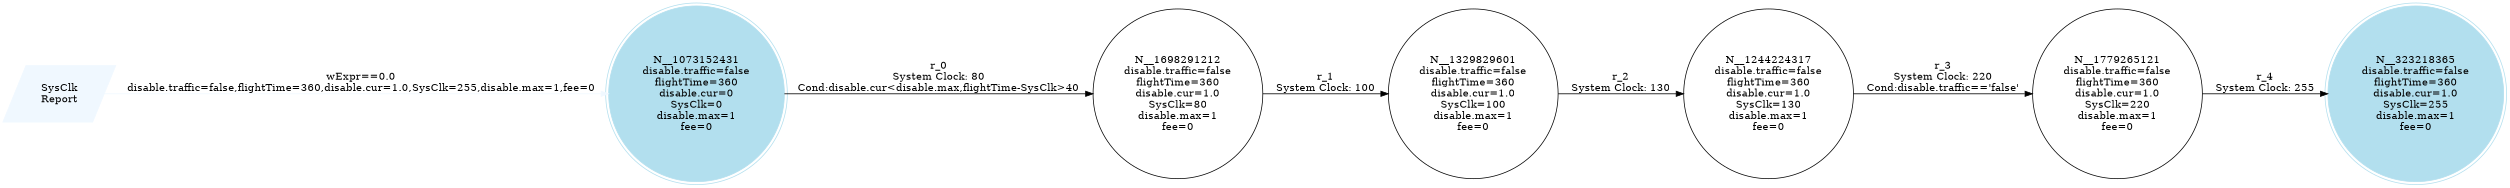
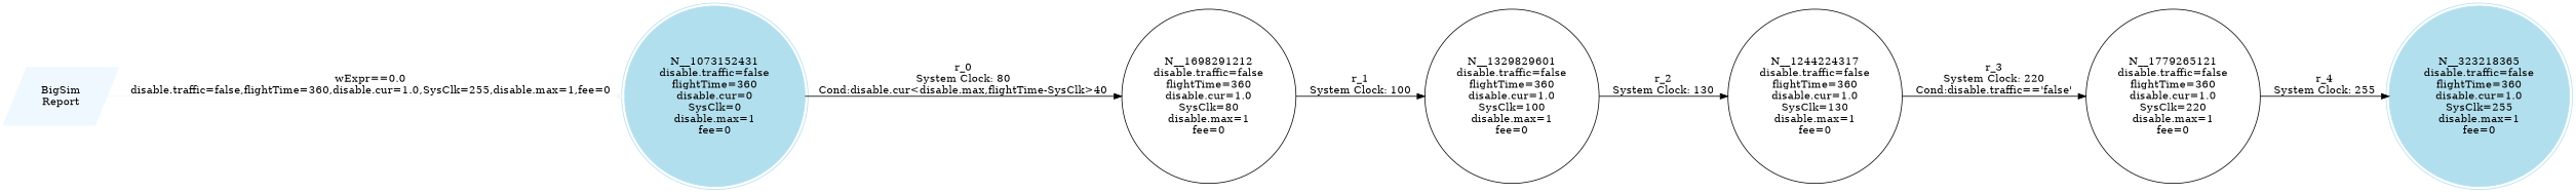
  digraph {
    rankdir=LR
    node [shape=circle]
-   n1 [color=aliceblue label="SysClk\nReport" shape=parallelogram style=filled]
+   n1 [color=aliceblue label="BigSim\nReport" shape=parallelogram style=filled]
    n2 [color=lightblue2 label="N__1073152431\ndisable.traffic=false\nflightTime=360\ndisable.cur=0\nSysClk=0\ndisable.max=1\nfee=0" shape=doublecircle style=filled]
    n3 [label="N__1698291212\ndisable.traffic=false\nflightTime=360\ndisable.cur=1.0\nSysClk=80\ndisable.max=1\nfee=0"]
    n4 [label="N__1779265121\ndisable.traffic=false\nflightTime=360\ndisable.cur=1.0\nSysClk=220\ndisable.max=1\nfee=0"]
    n5 [color=lightblue2 label="N__323218365\ndisable.traffic=false\nflightTime=360\ndisable.cur=1.0\nSysClk=255\ndisable.max=1\nfee=0" shape=doublecircle style=filled]
    n6 [label="N__1244224317\ndisable.traffic=false\nflightTime=360\ndisable.cur=1.0\nSysClk=130\ndisable.max=1\nfee=0"]
    n7 [label="N__1329829601\ndisable.traffic=false\nflightTime=360\ndisable.cur=1.0\nSysClk=100\ndisable.max=1\nfee=0"]
    n1 -> n2 [color=aliceblue label="wExpr==0.0\ndisable.traffic=false,flightTime=360,disable.cur=1.0,SysClk=255,disable.max=1,fee=0"]
    n2 -> n3 [label="r_0\nSystem Clock: 80\nCond:disable.cur<disable.max,flightTime-SysClk>40"]
    n3 -> n7 [label="r_1\nSystem Clock: 100"]
    n4 -> n5 [label="r_4\nSystem Clock: 255"]
    n6 -> n4 [label="r_3\nSystem Clock: 220\nCond:disable.traffic=='false'"]
    n7 -> n6 [label="r_2\nSystem Clock: 130"]
  }
